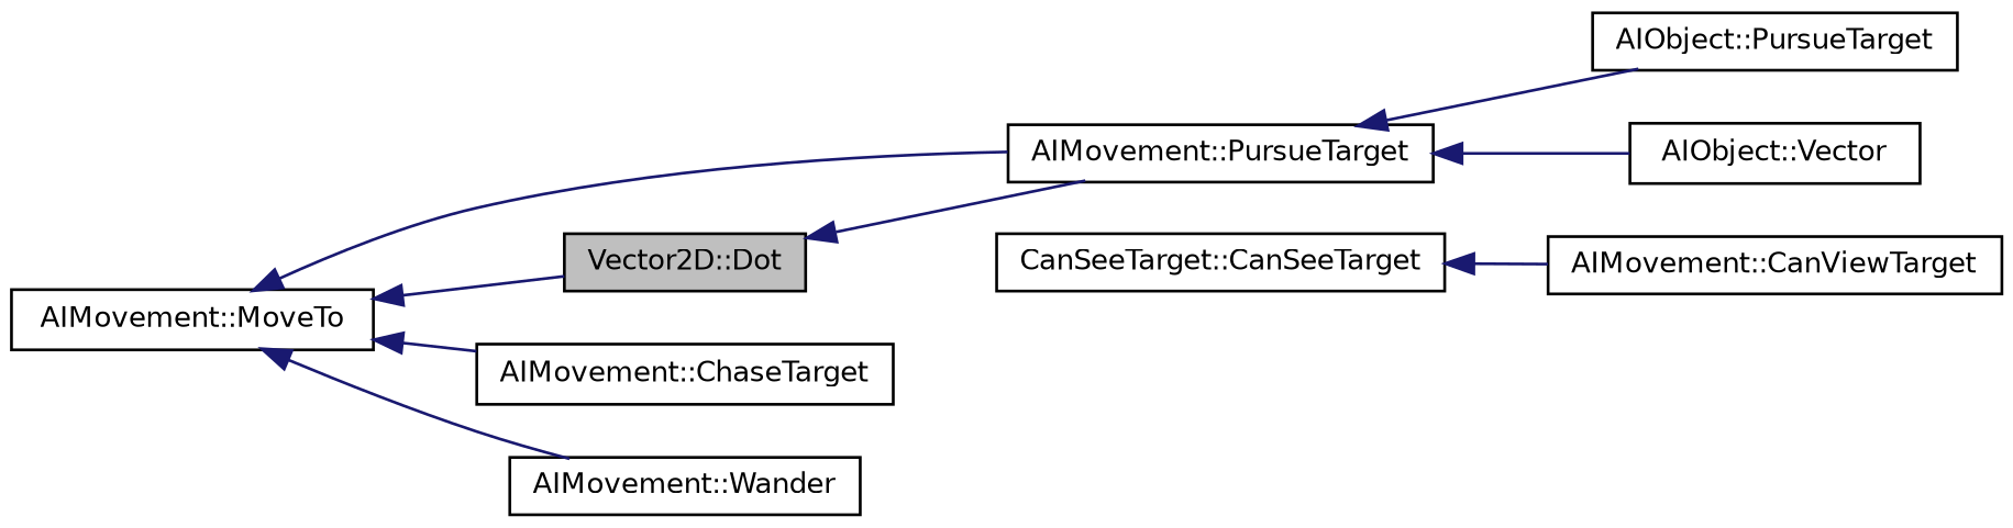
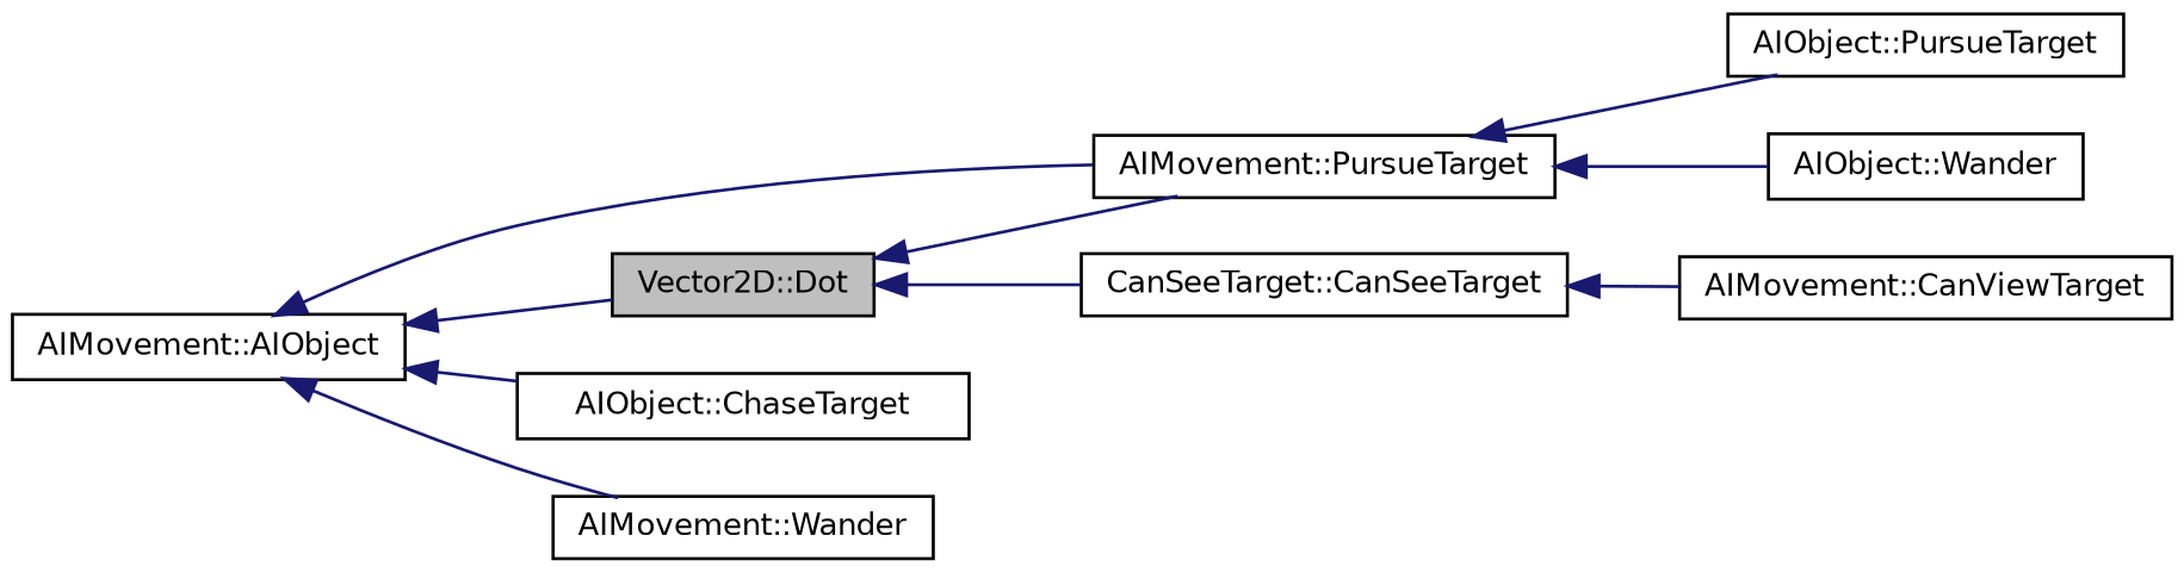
  digraph {
    rankdir=LR
    node [color=black fillcolor=white fontname=Helvetica fontsize=10 shape=record style=filled]
    edge [color=midnightblue dir=back fontname=Helvetica fontsize=10 labelfontname=Helvetica labelfontsize=10 style=solid]
    n1 [fillcolor=grey75 fontcolor=black height=0.2 label="Vector2D::Dot" width=0.4]
    n2 [height=0.2 label="AIMovement::PursueTarget" width=0.4]
    n3 [height=0.2 label="CanSeeTarget::CanSeeTarget" width=0.4]
-   n4 [height=0.2 label="AIMovement::MoveTo" width=0.4]
-   n5 [height=0.2 label="AIMovement::ChaseTarget" width=0.4]
+   n4 [height=0.2 label="AIMovement::AIObject" width=0.4]
+   n5 [height=0.2 label="AIObject::ChaseTarget" width=0.4]
    n6 [height=0.2 label="AIMovement::Wander" width=0.4]
    n7 [height=0.2 label="AIObject::PursueTarget" width=0.4]
-   n8 [height=0.2 label="AIObject::Vector" width=0.4]
+   n8 [height=0.2 label="AIObject::Wander" width=0.4]
    n9 [height=0.2 label="AIMovement::CanViewTarget" width=0.4]
    n1 -> n2
+   n1 -> n3
    n2 -> n7
    n2 -> n8
    n3 -> n9
    n4 -> n1
    n4 -> n2
    n4 -> n5
    n4 -> n6
  }
